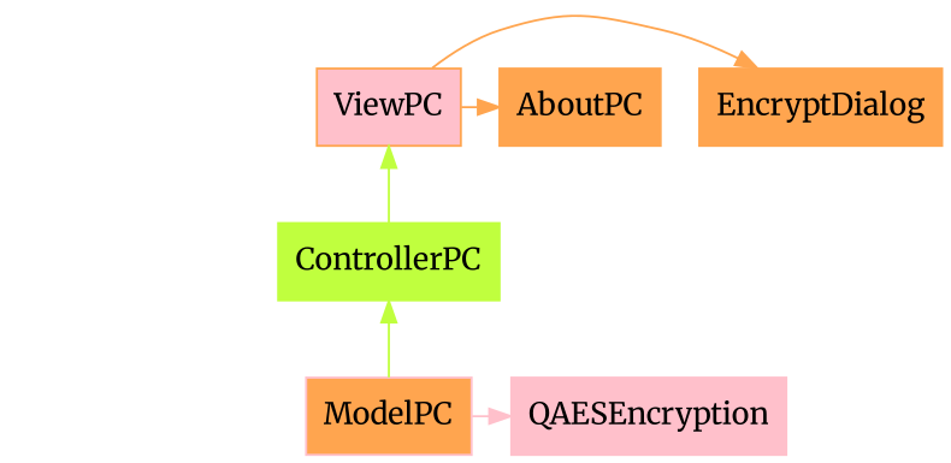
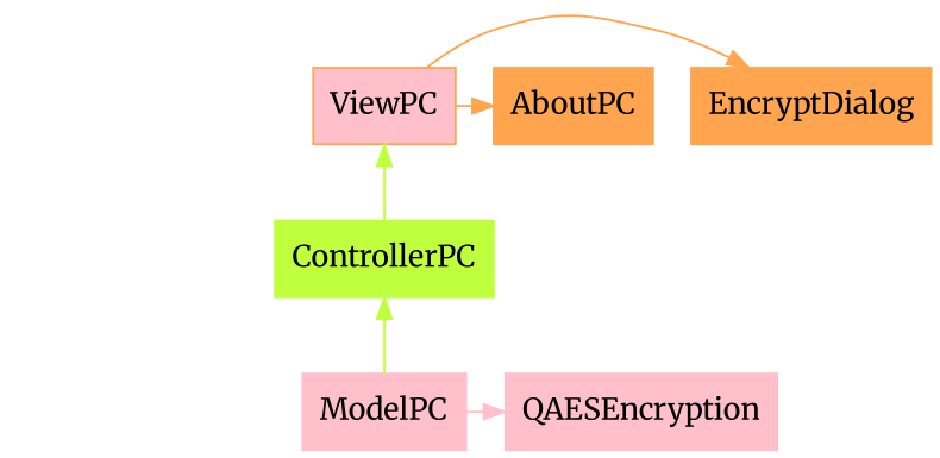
  digraph {
    fontname=Merriweather
    node [fontname=Merriweather style=filled shape=box]
    edge [fontname=Merriweather]
    view [style=invis shape=""]
    ViewPC [color=tan1 fillcolor=pink]
    EncryptDialog [color=tan1]
    AboutPC [color=tan1]
    controller [style=invis shape=""]
    ControllerPC [color=olivedrab1]
    model [style=invis shape=""]
-   ModelPC [color=pink fillcolor=tan1]
+   ModelPC [color=pink]
    QAESEncryption [color=pink]
    subgraph sub_1 {
      rank=same
      view
      ViewPC
      EncryptDialog
      AboutPC
    }
    subgraph sub_2 {
      rank=same
      controller
      ControllerPC
    }
    subgraph sub_3 {
      rank=same
      model
      ModelPC
      QAESEncryption
    }
    view -> controller [style=invis]
    ViewPC -> EncryptDialog [color=tan1]
    ViewPC -> AboutPC [color=tan1]
    controller -> model [style=invis]
    ControllerPC -> ViewPC [color=olivedrab1]
    ModelPC -> ControllerPC [color=olivedrab1]
    ModelPC -> QAESEncryption [color=pink]
  }
